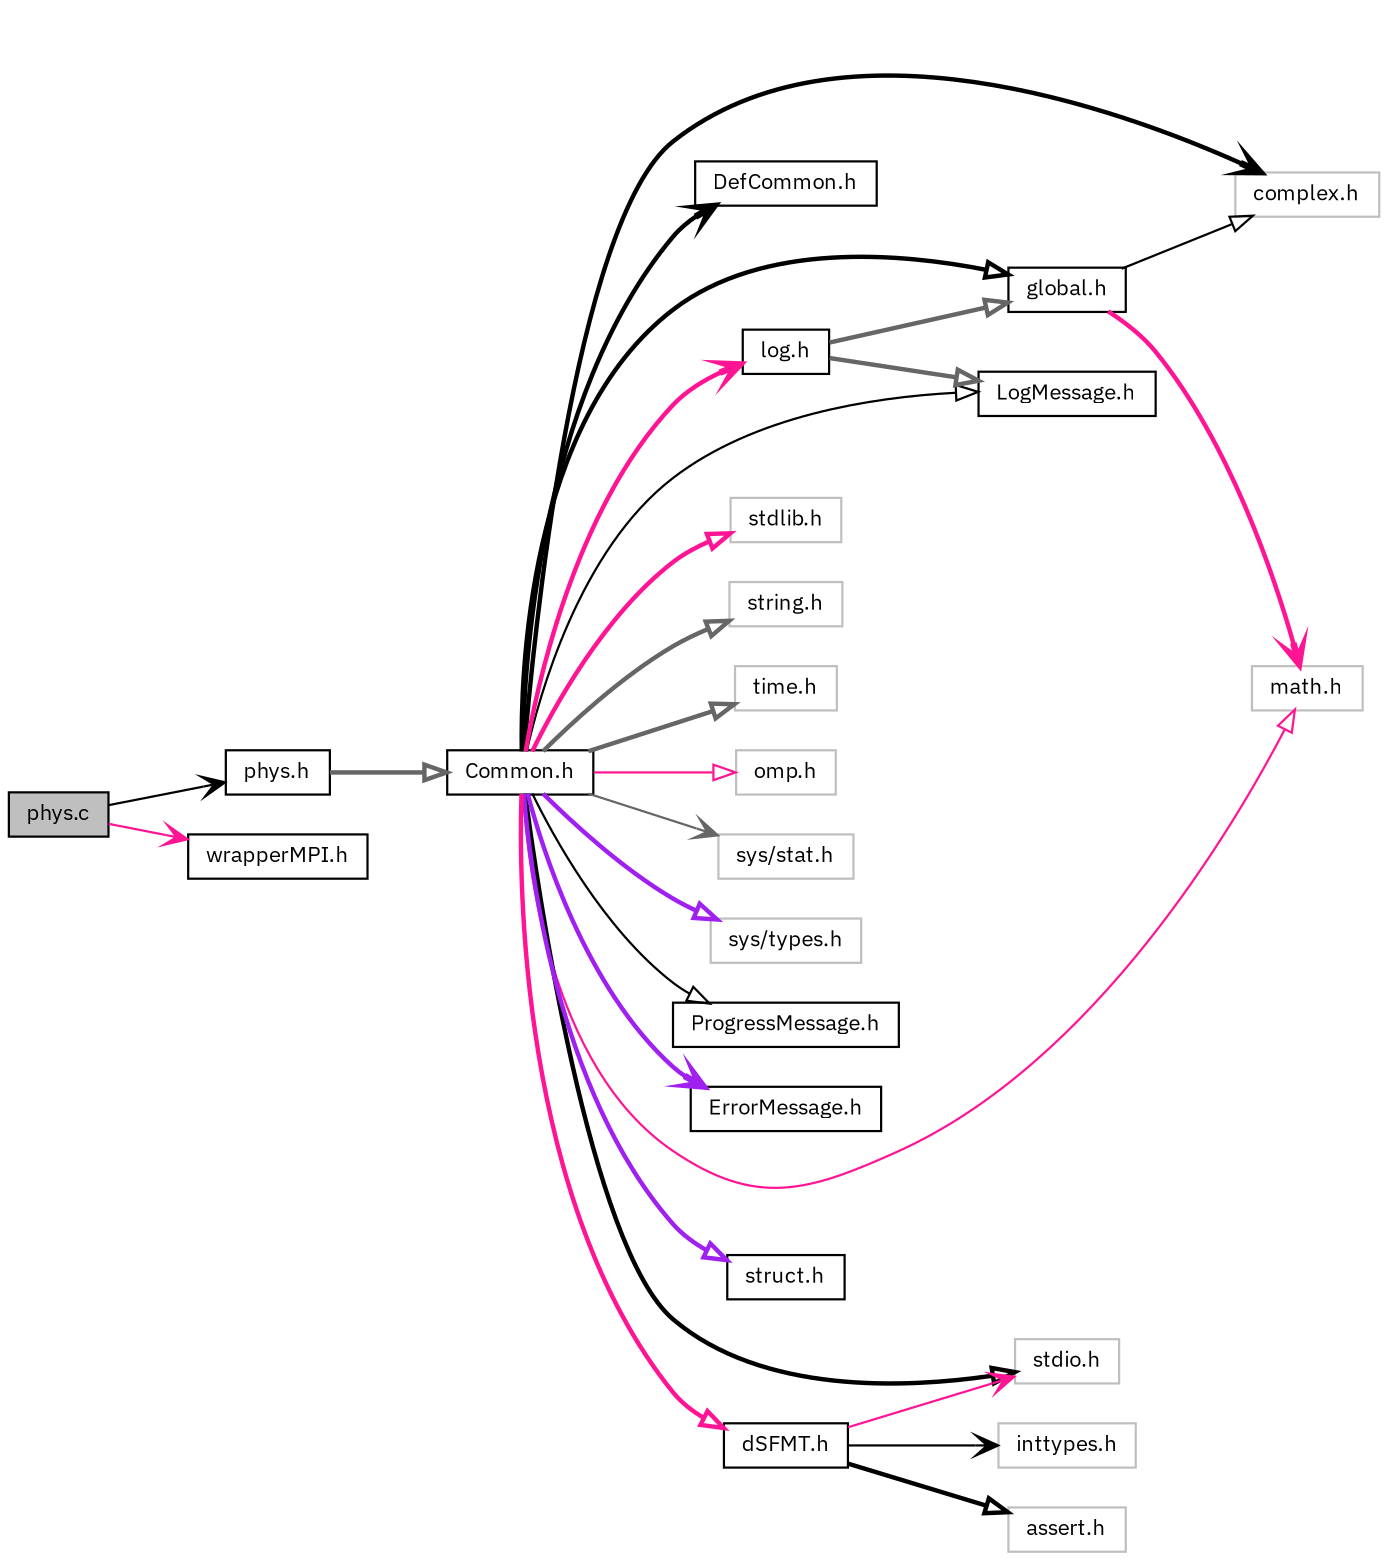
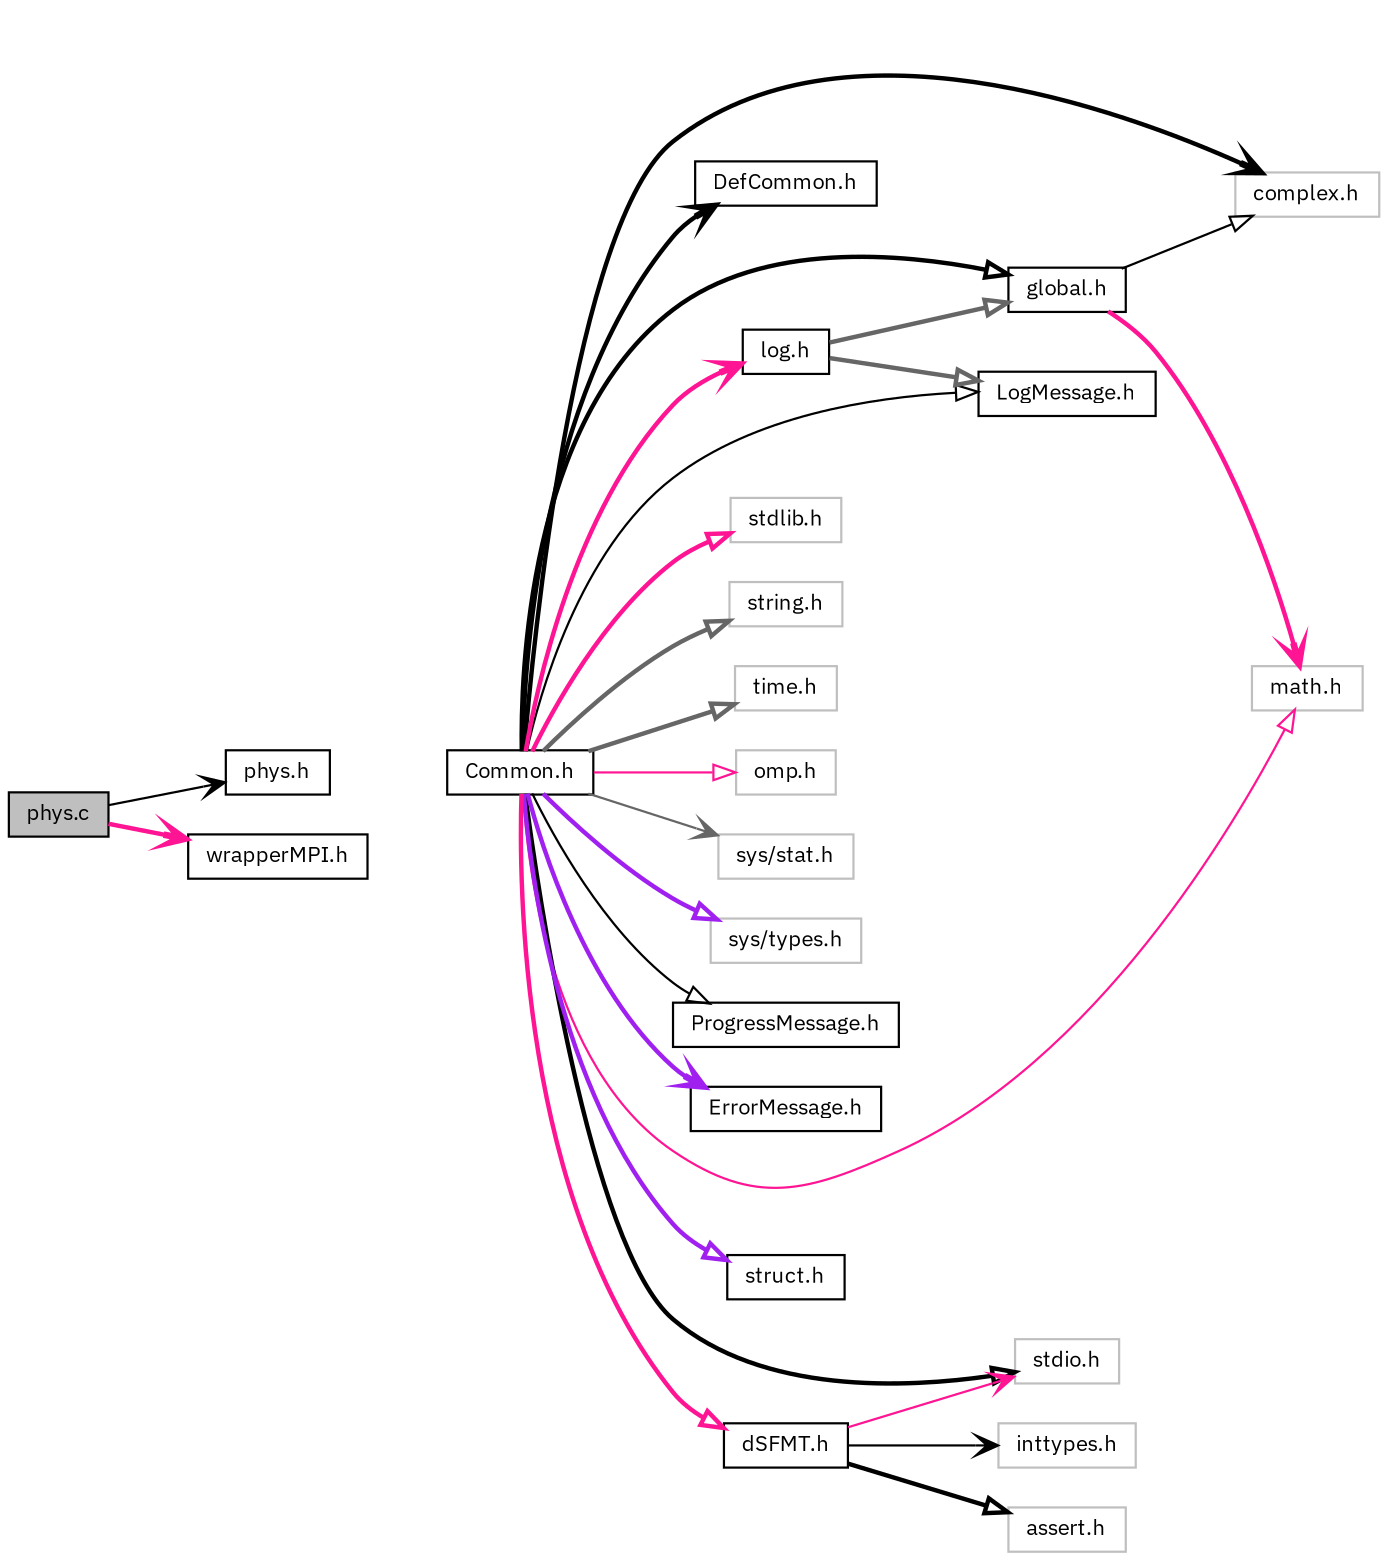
  digraph {
    fontname="IBM Plex Sans"
    rankdir=LR
    node [color=black fillcolor=white fontname="IBM Plex Sans" fontsize=10 shape=record style=filled]
    edge [arrowhead=onormal color=black fontname="IBM Plex Sans" fontsize=10 labelfontname=Helvetica labelfontsize=10 style=bold]
    n1 [fillcolor=grey75 fontcolor=black height=0.2 label="phys.c" width=0.4]
    n2 [height=0.2 label="phys.h" width=0.4]
    n3 [height=0.2 label="wrapperMPI.h" width=0.4]
    n4 [height=0.2 label="Common.h" width=0.4]
    n5 [color=grey75 height=0.2 label="complex.h" width=0.4]
    n6 [height=0.2 label="DefCommon.h" width=0.4]
    n7 [height=0.2 label="global.h" width=0.4]
    n8 [color=grey75 height=0.2 label="math.h" width=0.4]
    n9 [color=grey75 height=0.2 label="stdio.h" width=0.4]
    n10 [color=grey75 height=0.2 label="stdlib.h" width=0.4]
    n11 [color=grey75 height=0.2 label="string.h" width=0.4]
    n12 [color=grey75 height=0.2 label="time.h" width=0.4]
    n13 [color=grey75 height=0.2 label="omp.h" width=0.4]
    n14 [color=grey75 height=0.2 label="sys/stat.h" width=0.4]
    n15 [color=grey75 height=0.2 label="sys/types.h" width=0.4]
    n16 [height=0.2 label="ProgressMessage.h" width=0.4]
    n17 [height=0.2 label="ErrorMessage.h" width=0.4]
    n18 [height=0.2 label="LogMessage.h" width=0.4]
    n19 [height=0.2 label="struct.h" width=0.4]
    n20 [height=0.2 label="log.h" width=0.4]
    n21 [height=0.2 label="dSFMT.h" width=0.4]
    n22 [color=grey75 height=0.2 label="assert.h" width=0.4]
    n23 [color=grey75 height=0.2 label="inttypes.h" width=0.4]
    n1 -> n2 [arrowhead=vee style=solid]
-   n1 -> n3 [arrowhead=vee color=deeppink style=solid]
-   n2 -> n4 [color=gray40]
+   n1 -> n3 [arrowhead=vee color=deeppink]
    n4 -> n5 [arrowhead=vee]
    n4 -> n6 [arrowhead=vee]
    n4 -> n7
    n4 -> n8 [color=deeppink style=solid]
    n4 -> n9
    n4 -> n10 [color=deeppink]
    n4 -> n11 [color=gray40]
    n4 -> n12 [color=gray40]
    n4 -> n13 [color=deeppink style=solid]
    n4 -> n14 [arrowhead=vee color=gray40 style=solid]
    n4 -> n15 [color=purple]
    n4 -> n16 [style=solid]
    n4 -> n17 [arrowhead=vee color=purple]
    n4 -> n18 [style=solid]
    n4 -> n19 [color=purple]
    n4 -> n20 [arrowhead=vee color=deeppink]
    n4 -> n21 [color=deeppink]
    n7 -> n5 [style=solid]
    n7 -> n8 [arrowhead=vee color=deeppink]
    n20 -> n7 [color=gray40]
    n20 -> n18 [color=gray40]
    n21 -> n9 [arrowhead=vee color=deeppink style=solid]
    n21 -> n22
    n21 -> n23 [arrowhead=vee style=solid]
  }
